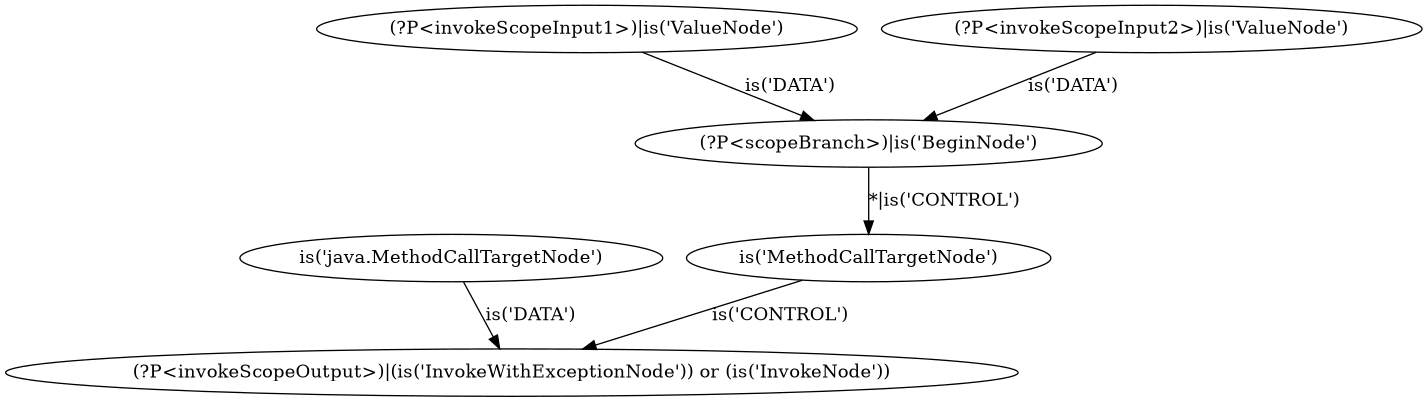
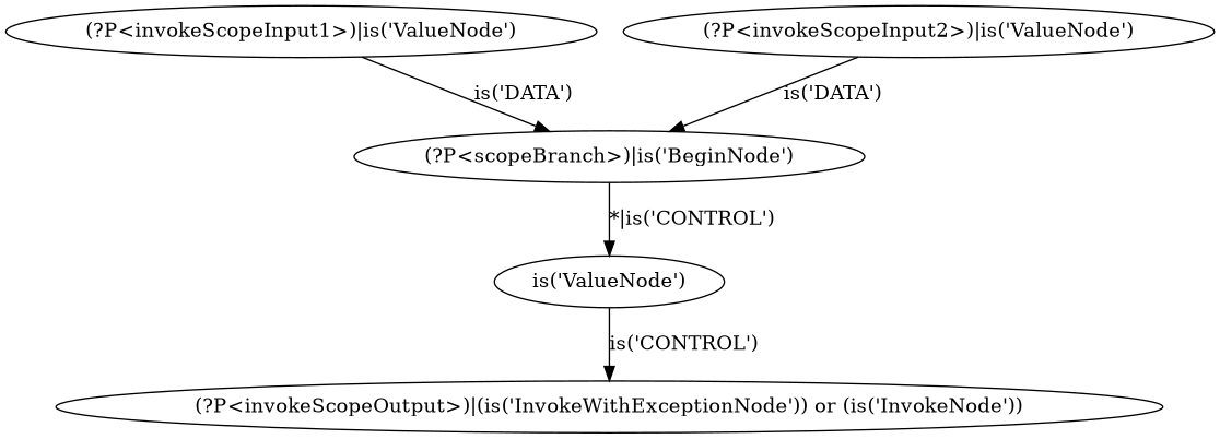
  digraph {
    n1 [label="(?P<scopeBranch>)|is('BeginNode')"]
-   n2 [label="is('MethodCallTargetNode')"]
+   n2 [label="is('ValueNode')"]
    n3 [label="(?P<invokeScopeOutput>)|(is('InvokeWithExceptionNode')) or (is('InvokeNode'))"]
-   n4 [label="is('java.MethodCallTargetNode')"]
    n5 [label="(?P<invokeScopeInput1>)|is('ValueNode')"]
    n6 [label="(?P<invokeScopeInput2>)|is('ValueNode')"]
    n1 -> n2 [label="*|is('CONTROL')"]
    n2 -> n3 [label="is('CONTROL')"]
-   n4 -> n3 [label="is('DATA')"]
    n5 -> n1 [label="is('DATA')"]
    n6 -> n1 [label="is('DATA')"]
  }
